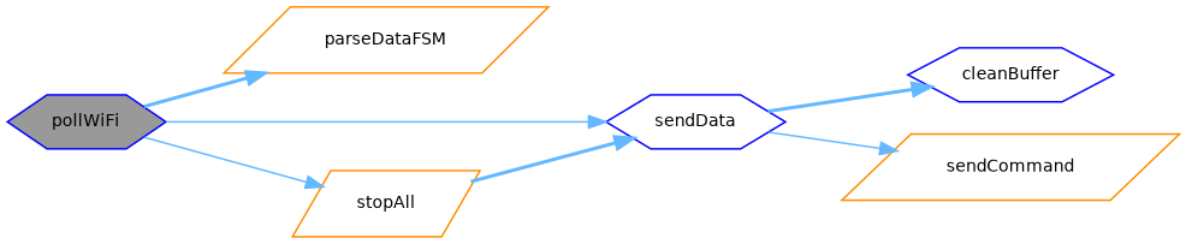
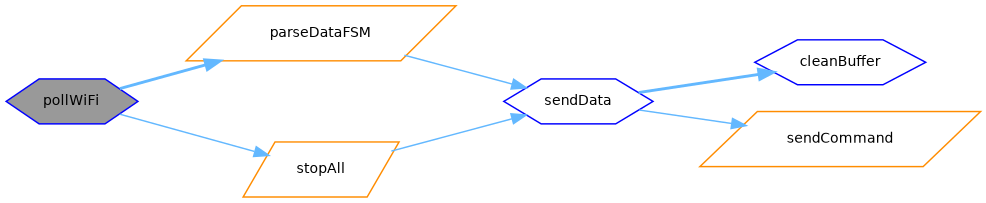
  digraph {
    rankdir=LR
    node [color=blue fillcolor=white fontname=Helvetica fontsize=10 shape=hexagon style=filled]
    edge [color=steelblue1 fontname=Helvetica fontsize=10 labelfontname=Helvetica labelfontsize=10 style=solid]
    n1 [fillcolor=grey60 fontcolor=black height=0.2 label=pollWiFi width=0.4]
    n2 [color=darkorange height=0.2 label=parseDataFSM shape=parallelogram width=0.4]
    n3 [height=0.2 label=sendData width=0.4]
    n4 [color=darkorange height=0.2 label=stopAll shape=parallelogram width=0.4]
    n5 [height=0.2 label=cleanBuffer width=0.4]
    n6 [color=darkorange height=0.2 label=sendCommand shape=parallelogram width=0.4]
    n1 -> n2 [style=bold]
-   n1 -> n3
+   n2 -> n3
    n1 -> n4
    n3 -> n5 [style=bold]
    n3 -> n6
-   n4 -> n3 [style=bold]
+   n4 -> n3
  }
